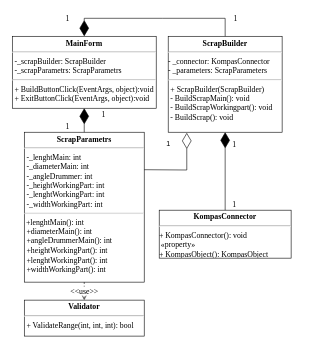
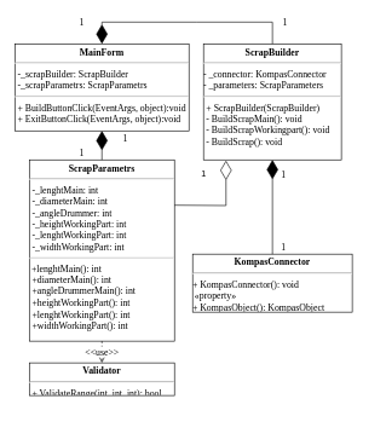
  <mxCell id="0" />
  <mxCell id="1" parent="0" />
  <mxCell id="2" value="&lt;p style=&quot;margin: 4px 0px 0px ; text-align: center ; font-size: 13px&quot;&gt;&lt;span style=&quot;font-size: 13px&quot;&gt;&lt;b style=&quot;font-size: 13px&quot;&gt;ScrapParametrs&lt;/b&gt;&lt;/span&gt;&lt;/p&gt;&lt;hr style=&quot;font-size: 13px&quot;&gt;&lt;p style=&quot;margin: 0px 0px 0px 4px ; font-size: 13px&quot;&gt;-_lenghtMain: int&lt;/p&gt;&lt;p style=&quot;margin: 0px 0px 0px 4px ; font-size: 13px&quot;&gt;-_diameterMain: int&lt;/p&gt;&lt;p style=&quot;margin: 0px 0px 0px 4px ; font-size: 13px&quot;&gt;-_angleDrummer: int&lt;/p&gt;&lt;p style=&quot;margin: 0px 0px 0px 4px ; font-size: 13px&quot;&gt;-_heightWorkingPart: int&lt;/p&gt;&lt;p style=&quot;margin: 0px 0px 0px 4px ; font-size: 13px&quot;&gt;-_lenghtWorkingPart: int&lt;/p&gt;&lt;p style=&quot;margin: 0px 0px 0px 4px ; font-size: 13px&quot;&gt;-_widthWorkingPart: int&lt;/p&gt;&lt;hr style=&quot;font-size: 13px&quot;&gt;&lt;div style=&quot;font-size: 13px&quot;&gt;&amp;nbsp;+lenghtMain(): int&lt;p style=&quot;margin: 0px 0px 0px 4px ; font-size: 13px&quot;&gt;+diameterMain(): int&lt;/p&gt;&lt;p style=&quot;margin: 0px 0px 0px 4px ; font-size: 13px&quot;&gt;+angleDrummerMain(): int&lt;/p&gt;&lt;p style=&quot;margin: 0px 0px 0px 4px ; font-size: 13px&quot;&gt;+heightWorkingPart(): int&lt;/p&gt;&lt;p style=&quot;margin: 0px 0px 0px 4px ; font-size: 13px&quot;&gt;+lenghtWorkingPart(): int&lt;/p&gt;&lt;p style=&quot;margin: 0px 0px 0px 4px ; font-size: 13px&quot;&gt;+widthWorkingPart(): int&lt;/p&gt;&lt;/div&gt;" style="verticalAlign=top;align=left;overflow=fill;fontSize=13;fontFamily=Times New Roman;html=1;rounded=0;shadow=0;comic=0;labelBackgroundColor=none;strokeWidth=1;spacingLeft=4;fontStyle=0" parent="1" vertex="1"><mxGeometry x="40" y="220" width="200" height="250" as="geometry" /></mxCell>
  <mxCell id="3" value="&lt;p style=&quot;margin: 4px 0px 0px ; text-align: center ; font-size: 13px&quot;&gt;&lt;span style=&quot;font-size: 13px&quot;&gt;&lt;b style=&quot;font-size: 13px&quot;&gt;MainForm&lt;/b&gt;&lt;/span&gt;&lt;/p&gt;&lt;hr style=&quot;font-size: 13px&quot;&gt;&lt;p style=&quot;margin: 0px 0px 0px 4px ; font-size: 13px&quot;&gt;-_scrapBuilder: ScrapBuilder&lt;/p&gt;&lt;p style=&quot;margin: 0px 0px 0px 4px ; font-size: 13px&quot;&gt;-_scrapParametrs: ScrapParametrs&lt;br style=&quot;font-size: 13px&quot;&gt;&lt;/p&gt;&lt;hr style=&quot;font-size: 13px&quot;&gt;&lt;p style=&quot;margin: 0px 0px 0px 4px ; font-size: 13px&quot;&gt;+ BuildButtonClick(EventArgs, object):void&lt;/p&gt;&lt;p style=&quot;margin: 0px 0px 0px 4px ; font-size: 13px&quot;&gt;+ ExitButtonClick(EventArgs, object):void&lt;/p&gt;" style="verticalAlign=top;align=left;overflow=fill;fontSize=13;fontFamily=Times New Roman;html=1;rounded=0;shadow=0;comic=0;labelBackgroundColor=none;strokeWidth=1;spacingLeft=4;fontStyle=0" parent="1" vertex="1"><mxGeometry x="20" y="60" width="240" height="120" as="geometry" /></mxCell>
  <mxCell id="4" style="edgeStyle=orthogonalEdgeStyle;rounded=0;html=1;dashed=1;labelBackgroundColor=none;startFill=0;endArrow=open;endFill=0;endSize=10;fontFamily=Verdana;fontSize=10;" parent="1" edge="1"><mxGeometry relative="1" as="geometry"><Array as="points" /><mxPoint x="510" y="170" as="sourcePoint" /></mxGeometry></mxCell>
  <mxCell id="5" value="&lt;p style=&quot;margin: 4px 0px 0px ; text-align: center ; font-size: 13px&quot;&gt;&lt;span style=&quot;font-size: 13px&quot;&gt;&lt;b style=&quot;font-size: 13px&quot;&gt;ScrapBuilder&lt;/b&gt;&lt;/span&gt;&lt;/p&gt;&lt;hr style=&quot;font-size: 13px&quot;&gt;&lt;div style=&quot;font-size: 13px&quot;&gt;- _connector: KompasConnector&lt;/div&gt;&lt;div style=&quot;font-size: 13px&quot;&gt;- _parameters: ScrapParameters&lt;br style=&quot;font-size: 13px&quot;&gt;&lt;/div&gt;&lt;hr style=&quot;font-size: 13px&quot;&gt;&lt;p style=&quot;margin: 0px 0px 0px 4px ; font-size: 13px&quot;&gt;+ ScrapBuilder(ScrapBuilder)&lt;/p&gt;&lt;p style=&quot;margin: 0px 0px 0px 4px ; font-size: 13px&quot;&gt;- BuildScrapMain(): void&lt;/p&gt;&lt;p style=&quot;margin: 0px 0px 0px 4px ; font-size: 13px&quot;&gt;- BuildScrapWorkingpart(): void&lt;/p&gt;&lt;p style=&quot;margin: 0px 0px 0px 4px ; font-size: 13px&quot;&gt;- BuildScrap(): void&lt;br style=&quot;font-size: 13px&quot;&gt;&lt;/p&gt;" style="verticalAlign=top;align=left;overflow=fill;fontSize=13;fontFamily=Times New Roman;html=1;spacingLeft=4;fontStyle=0" parent="1" vertex="1"><mxGeometry x="280" y="60" width="190" height="160" as="geometry" /></mxCell>
  <mxCell id="6" value="&lt;p style=&quot;margin: 4px 0px 0px ; text-align: center ; font-size: 13px&quot;&gt;&lt;span style=&quot;font-size: 13px&quot;&gt;&lt;b style=&quot;font-size: 13px&quot;&gt;KompasConnector&lt;/b&gt;&lt;/span&gt;&lt;/p&gt;&lt;hr style=&quot;font-size: 13px&quot;&gt;&lt;div style=&quot;font-size: 13px&quot;&gt;&lt;font style=&quot;font-size: 13px&quot;&gt;+ KompasConnector(): void &lt;br&gt;&lt;/font&gt;&lt;/div&gt;&lt;div style=&quot;font-size: 13px&quot;&gt;&lt;font style=&quot;font-size: 13px&quot;&gt;&amp;nbsp;«property»&lt;/font&gt;&lt;/div&gt;&lt;div style=&quot;font-size: 13px&quot;&gt;&lt;font style=&quot;font-size: 13px&quot;&gt;+ KompasObject(): KompasObject&lt;br style=&quot;font-size: 13px&quot;&gt;&lt;/font&gt;&lt;/div&gt;&lt;div style=&quot;height: 2px ; font-size: 13px&quot; align=&quot;center&quot;&gt;&lt;font style=&quot;font-size: 13px&quot;&gt;&lt;br style=&quot;font-size: 13px&quot;&gt;&lt;/font&gt;&lt;/div&gt;&lt;div style=&quot;height: 2px ; font-size: 13px&quot; align=&quot;center&quot;&gt;&lt;font style=&quot;font-size: 13px&quot;&gt;&lt;br style=&quot;font-size: 13px&quot;&gt;&lt;/font&gt;&lt;/div&gt;&lt;div style=&quot;height: 2px ; font-size: 13px&quot; align=&quot;center&quot;&gt;&lt;font style=&quot;font-size: 13px&quot;&gt;&lt;br style=&quot;font-size: 13px&quot;&gt;&lt;/font&gt;&lt;/div&gt;&lt;div style=&quot;height: 2px ; font-size: 13px&quot; align=&quot;center&quot;&gt;&lt;font style=&quot;font-size: 13px&quot;&gt;&lt;br style=&quot;font-size: 13px&quot;&gt;&lt;/font&gt;&lt;/div&gt;&lt;div style=&quot;height: 2px ; font-size: 13px&quot; align=&quot;center&quot;&gt;&lt;font style=&quot;font-size: 13px&quot;&gt;&lt;br style=&quot;font-size: 13px&quot;&gt;&lt;/font&gt;&lt;/div&gt;" style="verticalAlign=top;align=left;overflow=fill;fontSize=13;fontFamily=Times New Roman;html=1;spacingLeft=4;fontStyle=0" parent="1" vertex="1"><mxGeometry x="265" y="350" width="220" height="80" as="geometry" /></mxCell>
- <mxCell id="7" value="&lt;p style=&quot;margin: 4px 0px 0px ; text-align: center ; font-size: 13px&quot;&gt;&lt;span style=&quot;font-size: 13px&quot;&gt;&lt;b style=&quot;font-size: 13px&quot;&gt;Validator&lt;/b&gt;&lt;/span&gt;&lt;/p&gt;&lt;hr style=&quot;font-size: 13px&quot;&gt;&lt;p style=&quot;margin: 0px 0px 0px 4px ; font-size: 13px&quot;&gt;+ ValidateRange(int, int, int): bool&lt;br style=&quot;font-size: 13px&quot;&gt;&lt;/p&gt;" style="verticalAlign=top;align=left;overflow=fill;fontSize=13;fontFamily=Times New Roman;html=1;spacingLeft=4;fontStyle=0" parent="1" vertex="1"><mxGeometry x="40" y="500" width="200" height="60" as="geometry" /></mxCell>
+ <mxCell id="7" value="&lt;p style=&quot;margin: 4px 0px 0px ; text-align: center ; font-size: 13px&quot;&gt;&lt;span style=&quot;font-size: 13px&quot;&gt;&lt;b style=&quot;font-size: 13px&quot;&gt;Validator&lt;/b&gt;&lt;/span&gt;&lt;/p&gt;&lt;hr style=&quot;font-size: 13px&quot;&gt;&lt;p style=&quot;margin: 0px 0px 0px 4px ; font-size: 13px&quot;&gt;+ ValidateRange(int, int, int): bool&lt;br style=&quot;font-size: 13px&quot;&gt;&lt;/p&gt;" style="verticalAlign=top;align=left;overflow=fill;fontSize=13;fontFamily=Times New Roman;html=1;spacingLeft=4;fontStyle=0" parent="1" vertex="1"><mxGeometry x="40" y="500" width="200" height="45" as="geometry" /></mxCell>
  <mxCell id="8" value="" style="endArrow=diamondThin;endFill=1;endSize=24;html=1;rounded=0;fontFamily=Times New Roman;fontSize=13;entryX=0.5;entryY=0;entryDx=0;entryDy=0;exitX=0.5;exitY=0;exitDx=0;exitDy=0;spacingLeft=4;fontStyle=0" parent="1" source="5" target="3" edge="1"><mxGeometry width="160" relative="1" as="geometry"><mxPoint x="300" y="-40" as="sourcePoint" /><mxPoint x="150" y="10" as="targetPoint" /><Array as="points"><mxPoint x="375" y="30" /><mxPoint x="270" y="30" /><mxPoint x="140" y="30" /></Array></mxGeometry></mxCell>
  <mxCell id="9" value="1" style="text;html=1;align=center;verticalAlign=middle;resizable=0;points=[];autosize=1;strokeColor=none;fillColor=none;fontSize=13;fontFamily=Times New Roman;spacingLeft=4;fontStyle=0" parent="1" vertex="1"><mxGeometry x="375" y="20" width="30" height="20" as="geometry" /></mxCell>
  <mxCell id="10" value="1" style="text;html=1;align=center;verticalAlign=middle;resizable=0;points=[];autosize=1;strokeColor=none;fillColor=none;fontSize=13;fontFamily=Times New Roman;spacingLeft=4;fontStyle=0" parent="1" vertex="1"><mxGeometry x="95" y="20" width="30" height="20" as="geometry" /></mxCell>
  <mxCell id="11" value="" style="endArrow=diamondThin;endFill=1;endSize=24;html=1;rounded=0;fontFamily=Times New Roman;fontSize=13;spacingLeft=4;fontStyle=0" parent="1" source="2" target="3" edge="1"><mxGeometry width="160" relative="1" as="geometry"><mxPoint x="140" y="240" as="sourcePoint" /><mxPoint x="300" y="350" as="targetPoint" /></mxGeometry></mxCell>
  <mxCell id="12" value="1" style="text;html=1;align=center;verticalAlign=middle;resizable=0;points=[];autosize=1;strokeColor=none;fillColor=none;fontSize=13;fontFamily=Times New Roman;spacingLeft=4;fontStyle=0" parent="1" vertex="1"><mxGeometry x="155" y="180" width="30" height="20" as="geometry" /></mxCell>
  <mxCell id="13" value="1" style="text;html=1;align=center;verticalAlign=middle;resizable=0;points=[];autosize=1;strokeColor=none;fillColor=none;fontSize=13;fontFamily=Times New Roman;spacingLeft=4;fontStyle=0" parent="1" vertex="1"><mxGeometry x="95" y="200" width="30" height="20" as="geometry" /></mxCell>
  <mxCell id="14" value="" style="endArrow=diamondThin;endFill=1;endSize=24;html=1;rounded=0;fontFamily=Times New Roman;fontSize=13;spacingLeft=4;fontStyle=0" parent="1" source="6" target="5" edge="1"><mxGeometry width="160" relative="1" as="geometry"><mxPoint x="380" y="240" as="sourcePoint" /><mxPoint x="380" y="200" as="targetPoint" /></mxGeometry></mxCell>
  <mxCell id="15" value="1" style="text;html=1;align=center;verticalAlign=middle;resizable=0;points=[];autosize=1;strokeColor=none;fillColor=none;fontSize=13;fontFamily=Times New Roman;fontColor=none;" parent="1" vertex="1"><mxGeometry x="380" y="230" width="20" height="20" as="geometry" /></mxCell>
  <mxCell id="16" value="1" style="text;html=1;align=center;verticalAlign=middle;resizable=0;points=[];autosize=1;strokeColor=none;fillColor=none;fontSize=13;fontFamily=Times New Roman;fontColor=none;" parent="1" vertex="1"><mxGeometry x="380" y="330" width="20" height="20" as="geometry" /></mxCell>
  <mxCell id="17" value="&amp;lt;&amp;lt;use&amp;gt;&amp;gt;" style="endArrow=open;endSize=12;dashed=1;html=1;rounded=0;fontFamily=Times New Roman;fontSize=13;fontColor=none;" parent="1" source="2" target="7" edge="1"><mxGeometry width="160" relative="1" as="geometry"><mxPoint x="160" y="560" as="sourcePoint" /><mxPoint x="320" y="560" as="targetPoint" /></mxGeometry></mxCell>
  <mxCell id="18" value="" style="endArrow=diamondThin;endFill=0;endSize=24;html=1;rounded=0;exitX=1;exitY=0.25;exitDx=0;exitDy=0;entryX=0.163;entryY=1.006;entryDx=0;entryDy=0;entryPerimeter=0;" edge="1" parent="1" source="2" target="5"><mxGeometry width="160" relative="1" as="geometry"><mxPoint x="280" y="280" as="sourcePoint" /><mxPoint x="530" y="380" as="targetPoint" /><Array as="points"><mxPoint x="311" y="283" /></Array></mxGeometry></mxCell>
  <mxCell id="19" value="1" style="text;html=1;align=center;verticalAlign=middle;resizable=0;points=[];autosize=1;strokeColor=none;fillColor=none;" vertex="1" parent="1"><mxGeometry x="270" y="230" width="20" height="20" as="geometry" /></mxCell>
